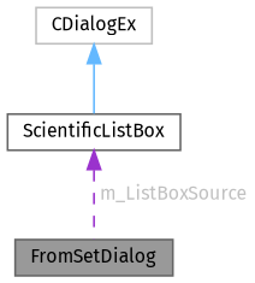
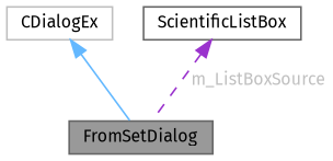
  digraph {
    fontname="Fira Sans"
    node [color=gray40 fillcolor=white fontname="Fira Sans" fontsize=10 shape=box style=filled]
    edge [dir=back fontname="Fira Sans" fontsize=10 labelfontname=Helvetica labelfontsize=10]
    n1 [fillcolor=grey60 fontcolor=black height=0.2 label=FromSetDialog width=0.4]
    n2 [color=grey75 height=0.2 label=CDialogEx width=0.4]
    n3 [height=0.2 label=ScientificListBox width=0.4]
-   n2 -> n3 [color=steelblue1 style=solid]
+   n2 -> n1 [color=steelblue1 style=solid]
    n3 -> n1 [color=darkorchid3 fontcolor=grey label=" m_ListBoxSource" style=dashed]
  }
